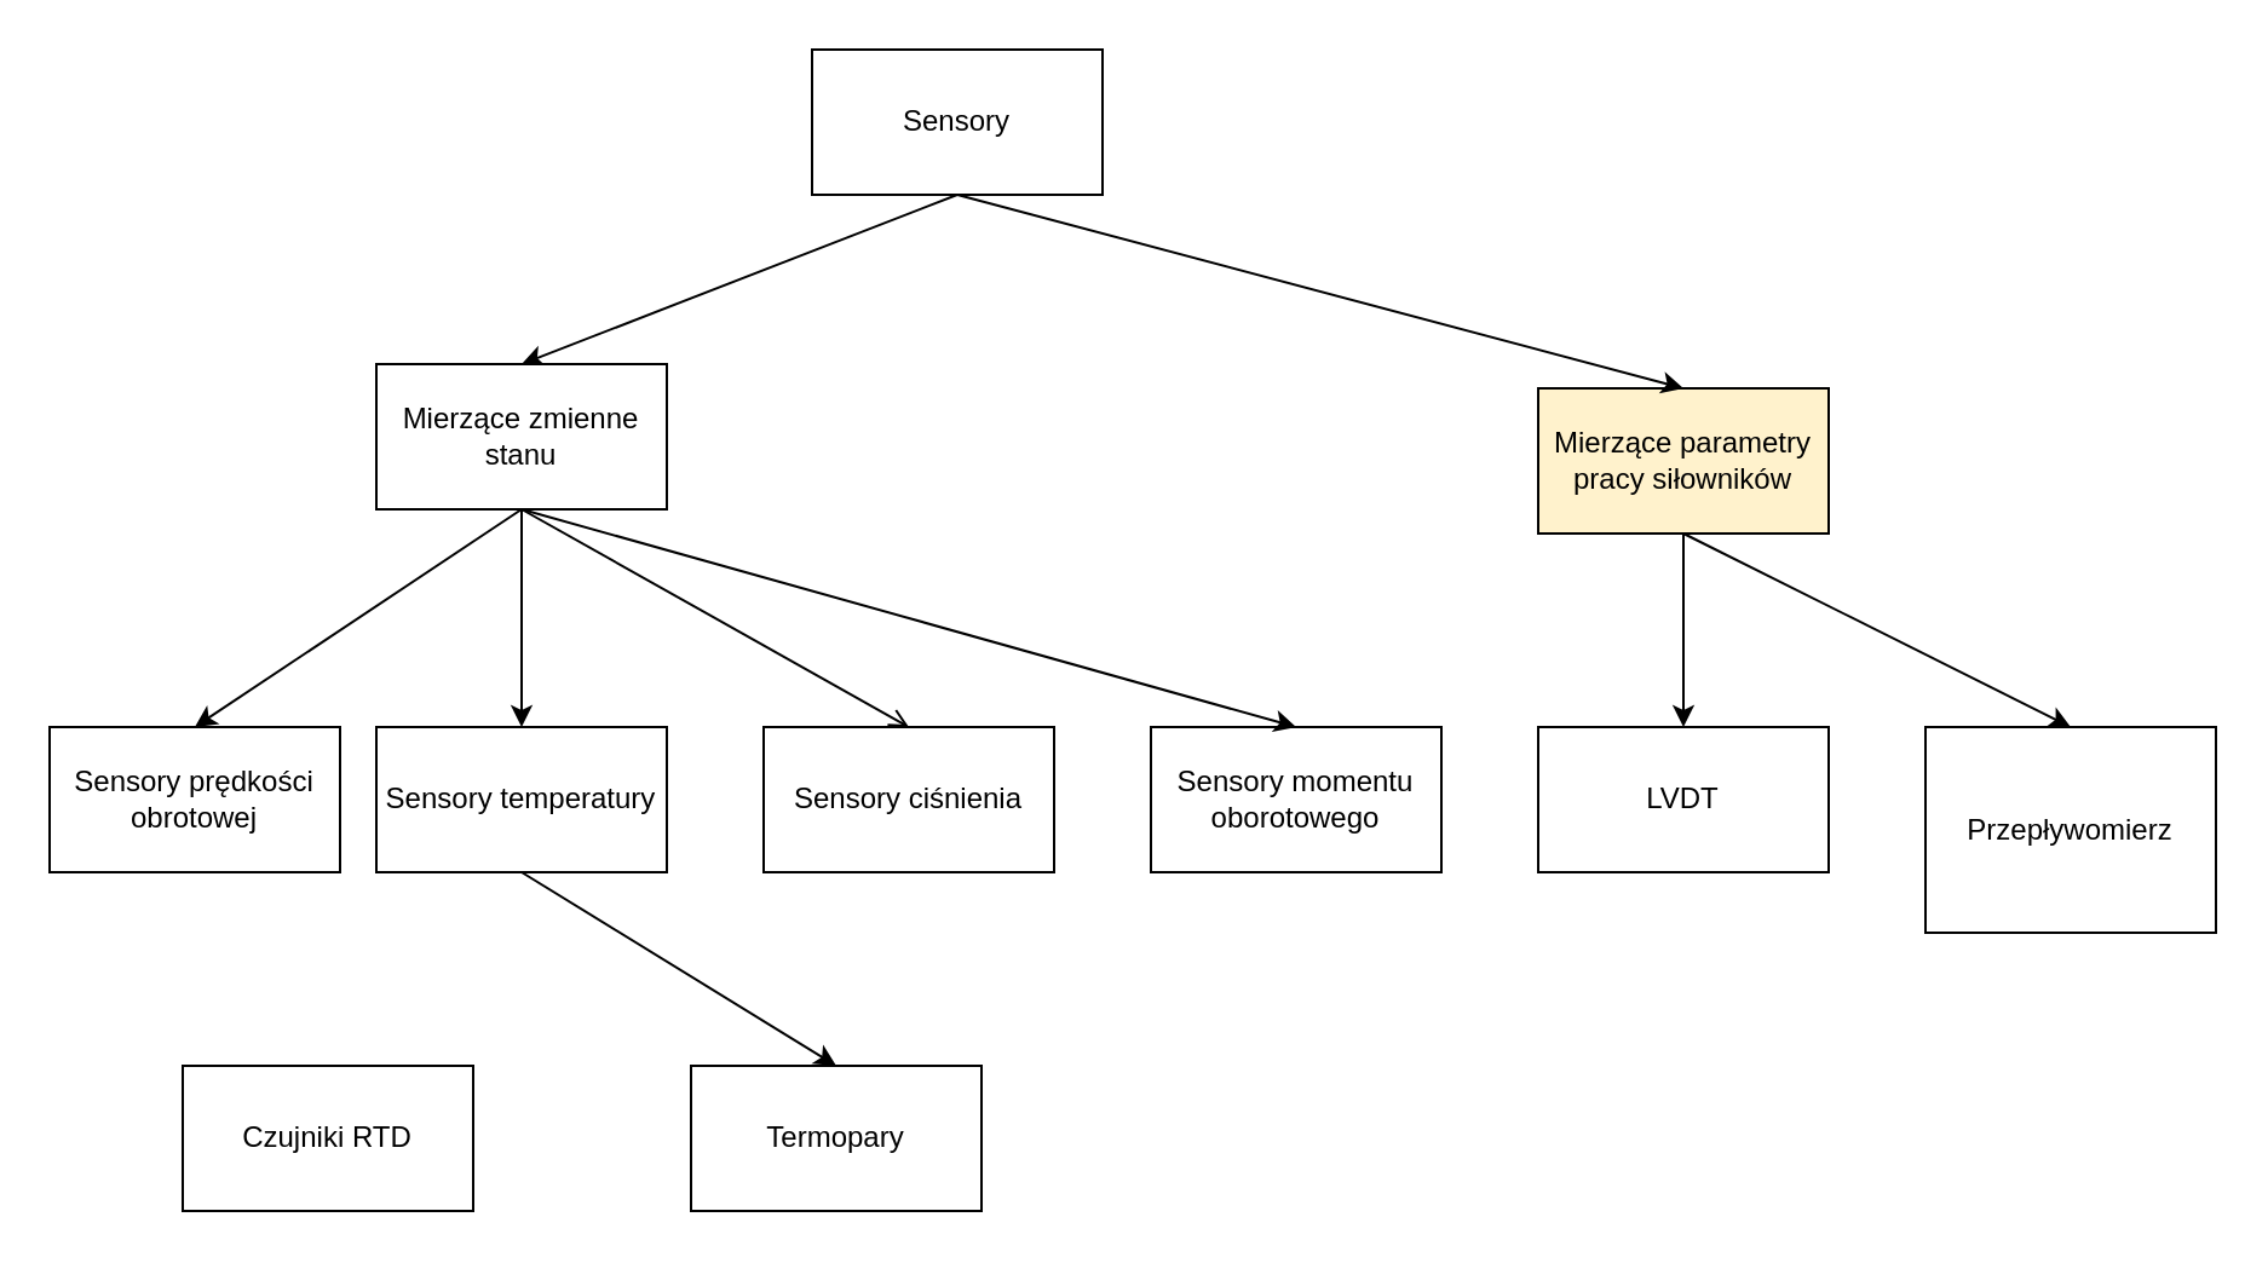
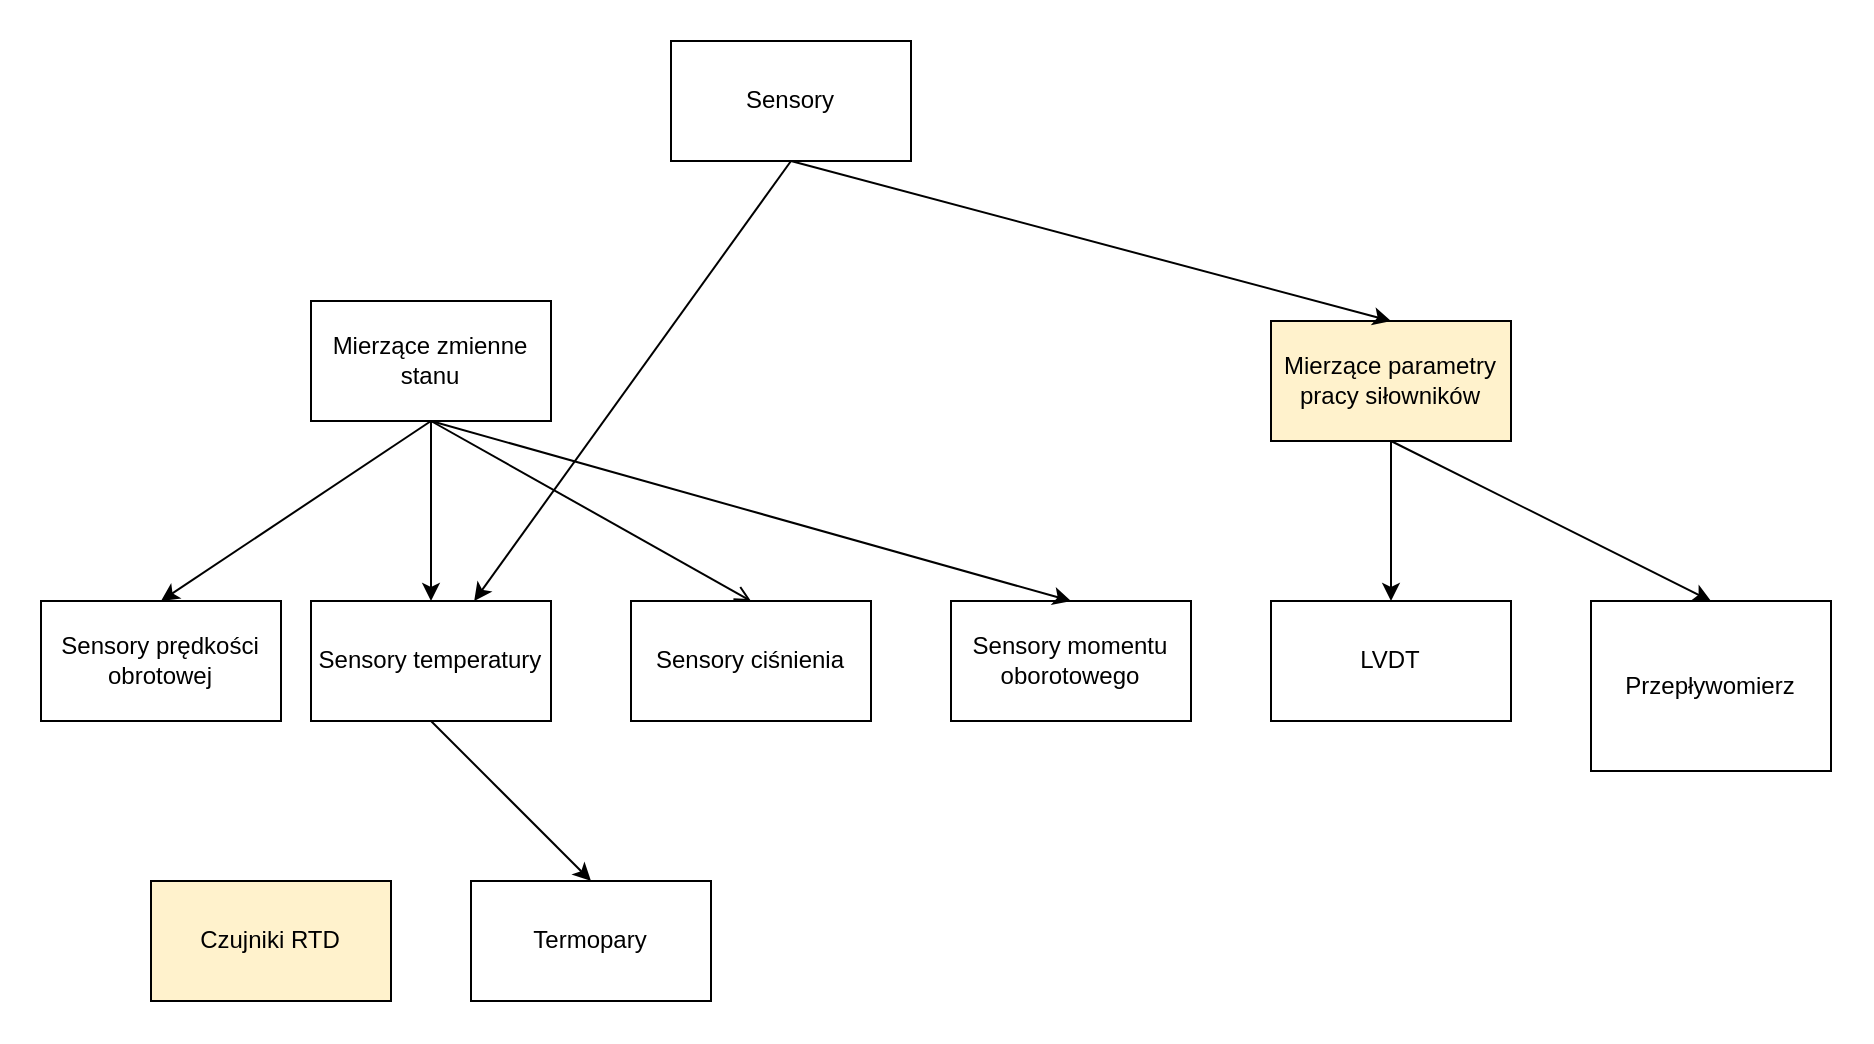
  <mxCell id="0" />
  <mxCell id="1" parent="0" />
  <mxCell id="2" value="Sensory" style="rounded=0;whiteSpace=wrap;html=1;" parent="1" vertex="1"><mxGeometry x="335" y="20" width="120" height="60" as="geometry" /></mxCell>
- <mxCell id="3" value="" style="endArrow=classic;html=1;rounded=0;exitX=0.5;exitY=1;exitDx=0;exitDy=0;entryX=0.5;entryY=0;entryDx=0;entryDy=0;" parent="1" source="2" target="4" edge="1"><mxGeometry width="50" height="50" relative="1" as="geometry"><mxPoint x="295" y="370" as="sourcePoint" /><mxPoint x="345" y="320" as="targetPoint" /></mxGeometry></mxCell>
+ <mxCell id="3" value="" style="endArrow=classic;html=1;rounded=0;exitX=0.5;exitY=1;exitDx=0;exitDy=0;" parent="1" source="2" target="7" edge="1"><mxGeometry width="50" height="50" relative="1" as="geometry"><mxPoint x="295" y="370" as="sourcePoint" /><mxPoint x="345" y="320" as="targetPoint" /></mxGeometry></mxCell>
  <mxCell id="4" value="Mierzące zmienne stanu" style="rounded=0;whiteSpace=wrap;html=1;" parent="1" vertex="1"><mxGeometry x="155" y="150" width="120" height="60" as="geometry" /></mxCell>
  <mxCell id="5" value="Mierzące parametry pracy siłowników" style="rounded=0;whiteSpace=wrap;html=1;fillColor=#fff2cc;" parent="1" vertex="1"><mxGeometry x="635" y="160" width="120" height="60" as="geometry" /></mxCell>
  <mxCell id="6" value="Sensory prędkości obrotowej" style="rounded=0;whiteSpace=wrap;html=1;" parent="1" vertex="1"><mxGeometry x="20" y="300" width="120" height="60" as="geometry" /></mxCell>
  <mxCell id="7" value="Sensory temperatury" style="rounded=0;whiteSpace=wrap;html=1;" parent="1" vertex="1"><mxGeometry x="155" y="300" width="120" height="60" as="geometry" /></mxCell>
- <mxCell id="8" value="Czujniki RTD" style="rounded=0;whiteSpace=wrap;html=1;" parent="1" vertex="1"><mxGeometry x="75" y="440" width="120" height="60" as="geometry" /></mxCell>
- <mxCell id="9" value="Termopary" style="rounded=0;whiteSpace=wrap;html=1;" parent="1" vertex="1"><mxGeometry x="285" y="440" width="120" height="60" as="geometry" /></mxCell>
+ <mxCell id="8" value="Czujniki RTD" style="rounded=0;whiteSpace=wrap;html=1;fillColor=#fff2cc;" parent="1" vertex="1"><mxGeometry x="75" y="440" width="120" height="60" as="geometry" /></mxCell>
+ <mxCell id="9" value="Termopary" style="rounded=0;whiteSpace=wrap;html=1;" parent="1" vertex="1"><mxGeometry x="235" y="440" width="120" height="60" as="geometry" /></mxCell>
  <mxCell id="10" value="Sensory ciśnienia" style="rounded=0;whiteSpace=wrap;html=1;" parent="1" vertex="1"><mxGeometry x="315" y="300" width="120" height="60" as="geometry" /></mxCell>
  <mxCell id="11" value="Sensory momentu oborotowego" style="rounded=0;whiteSpace=wrap;html=1;" parent="1" vertex="1"><mxGeometry x="475" y="300" width="120" height="60" as="geometry" /></mxCell>
  <mxCell id="12" value="LVDT" style="rounded=0;whiteSpace=wrap;html=1;" parent="1" vertex="1"><mxGeometry x="635" y="300" width="120" height="60" as="geometry" /></mxCell>
  <mxCell id="13" value="Przepływomierz" style="rounded=0;whiteSpace=wrap;html=1;" parent="1" vertex="1"><mxGeometry x="795" y="300" width="120" height="85" as="geometry" /></mxCell>
  <mxCell id="14" value="" style="endArrow=classic;html=1;rounded=0;exitX=0.5;exitY=1;exitDx=0;exitDy=0;entryX=0.5;entryY=0;entryDx=0;entryDy=0;" parent="1" source="4" target="6" edge="1"><mxGeometry width="50" height="50" relative="1" as="geometry"><mxPoint x="255" y="250" as="sourcePoint" /><mxPoint x="285" y="230" as="targetPoint" /></mxGeometry></mxCell>
  <mxCell id="15" value="" style="endArrow=classic;html=1;rounded=0;exitX=0.5;exitY=1;exitDx=0;exitDy=0;entryX=0.5;entryY=0;entryDx=0;entryDy=0;" parent="1" source="2" target="5" edge="1"><mxGeometry width="50" height="50" relative="1" as="geometry"><mxPoint x="575" y="130" as="sourcePoint" /><mxPoint x="605" y="110" as="targetPoint" /></mxGeometry></mxCell>
  <mxCell id="16" value="" style="endArrow=classic;html=1;rounded=0;exitX=0.5;exitY=1;exitDx=0;exitDy=0;entryX=0.5;entryY=0;entryDx=0;entryDy=0;" parent="1" source="4" target="11" edge="1"><mxGeometry width="50" height="50" relative="1" as="geometry"><mxPoint x="315" y="250" as="sourcePoint" /><mxPoint x="345" y="230" as="targetPoint" /></mxGeometry></mxCell>
  <mxCell id="17" value="" style="endArrow=classic;html=1;rounded=0;exitX=0.5;exitY=1;exitDx=0;exitDy=0;entryX=0.5;entryY=0;entryDx=0;entryDy=0;" parent="1" source="5" target="12" edge="1"><mxGeometry width="50" height="50" relative="1" as="geometry"><mxPoint x="485" y="220" as="sourcePoint" /><mxPoint x="515" y="200" as="targetPoint" /></mxGeometry></mxCell>
  <mxCell id="18" value="" style="endArrow=open;html=1;rounded=0;exitX=0.5;exitY=1;exitDx=0;exitDy=0;entryX=0.5;entryY=0;entryDx=0;entryDy=0;" parent="1" source="4" target="10" edge="1"><mxGeometry width="50" height="50" relative="1" as="geometry"><mxPoint x="395" y="200" as="sourcePoint" /><mxPoint x="425" y="180" as="targetPoint" /></mxGeometry></mxCell>
  <mxCell id="19" value="" style="endArrow=classic;html=1;rounded=0;" parent="1" target="7" edge="1"><mxGeometry width="50" height="50" relative="1" as="geometry"><mxPoint x="215" y="210" as="sourcePoint" /><mxPoint x="375" y="260" as="targetPoint" /></mxGeometry></mxCell>
  <mxCell id="20" value="" style="endArrow=classic;html=1;rounded=0;exitX=0.5;exitY=1;exitDx=0;exitDy=0;entryX=0.5;entryY=0;entryDx=0;entryDy=0;" parent="1" source="5" target="13" edge="1"><mxGeometry width="50" height="50" relative="1" as="geometry"><mxPoint x="705" y="230" as="sourcePoint" /><mxPoint x="705" y="310" as="targetPoint" /></mxGeometry></mxCell>
  <mxCell id="21" value="" style="endArrow=classic;html=1;rounded=0;exitX=0.5;exitY=1;exitDx=0;exitDy=0;entryX=0.5;entryY=0;entryDx=0;entryDy=0;" parent="1" source="7" target="9" edge="1"><mxGeometry width="50" height="50" relative="1" as="geometry"><mxPoint x="225" y="370" as="sourcePoint" /><mxPoint x="145" y="450" as="targetPoint" /></mxGeometry></mxCell>
